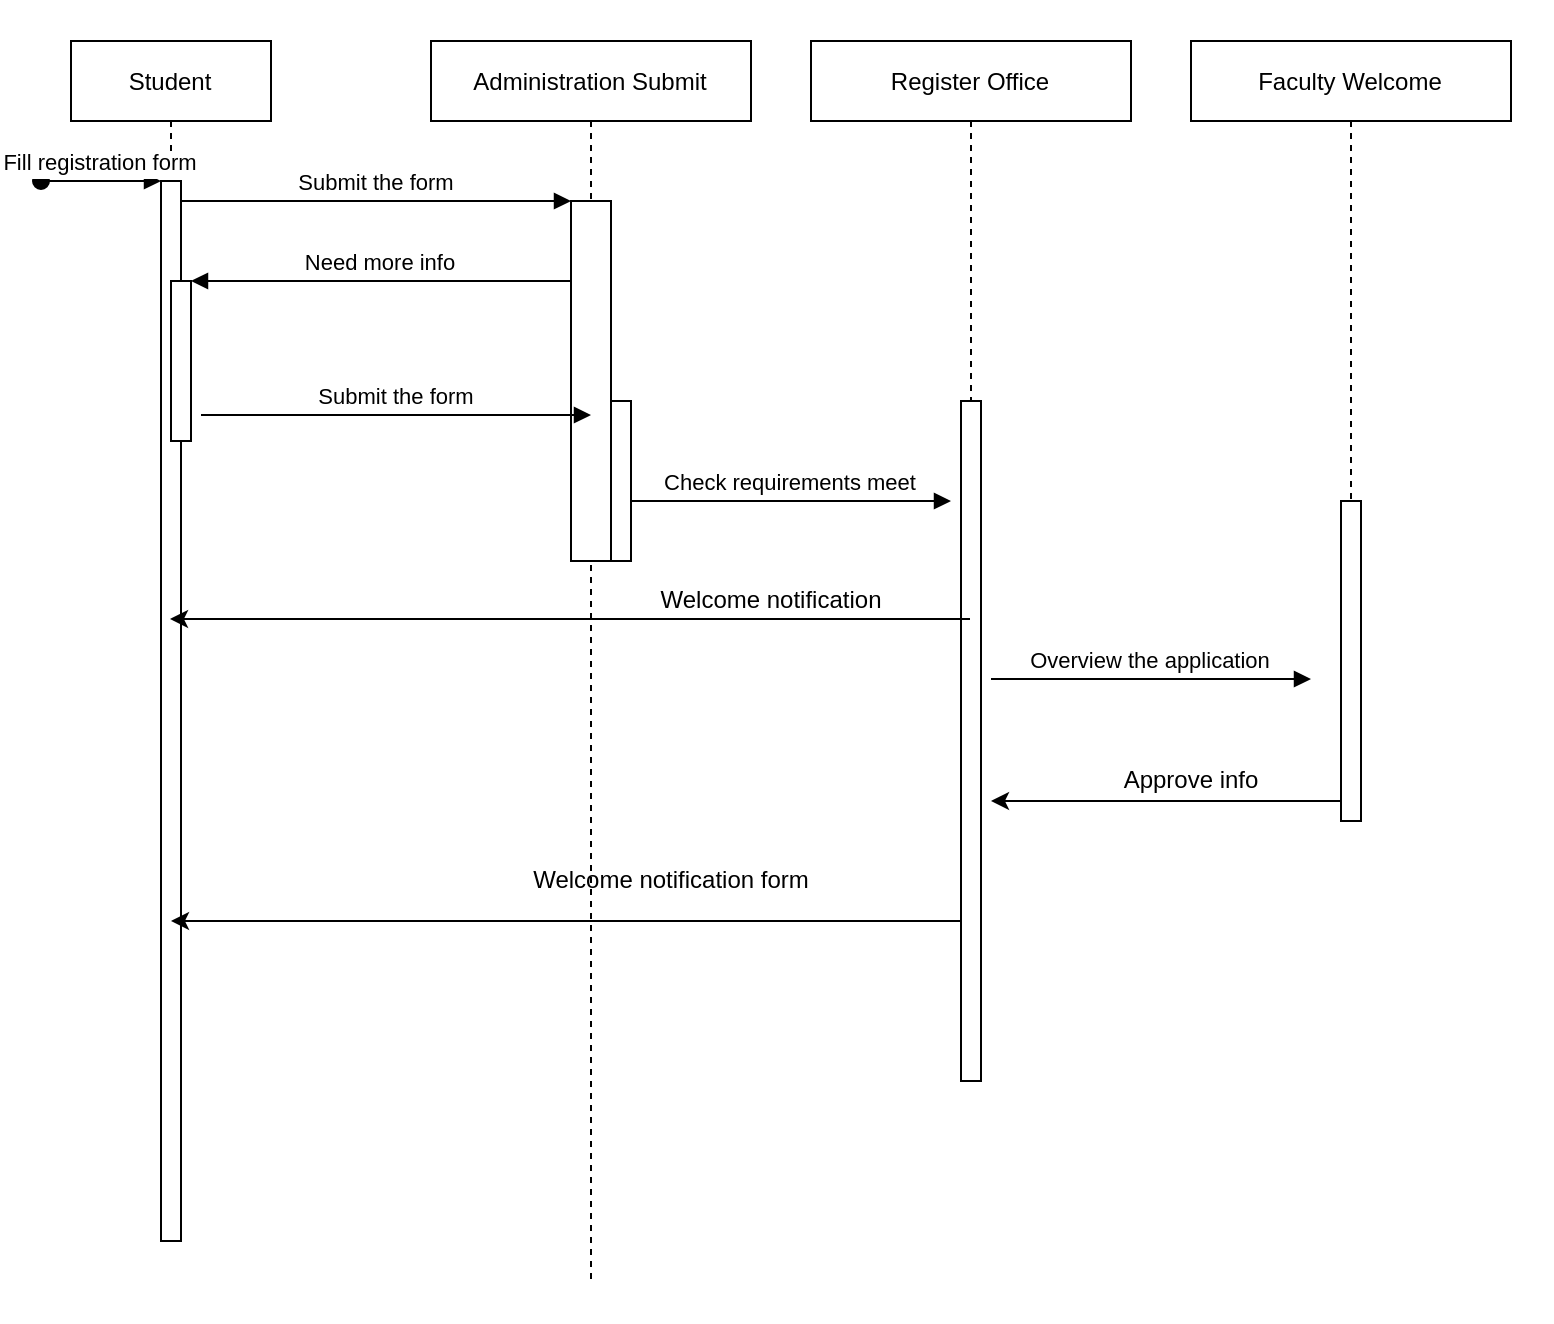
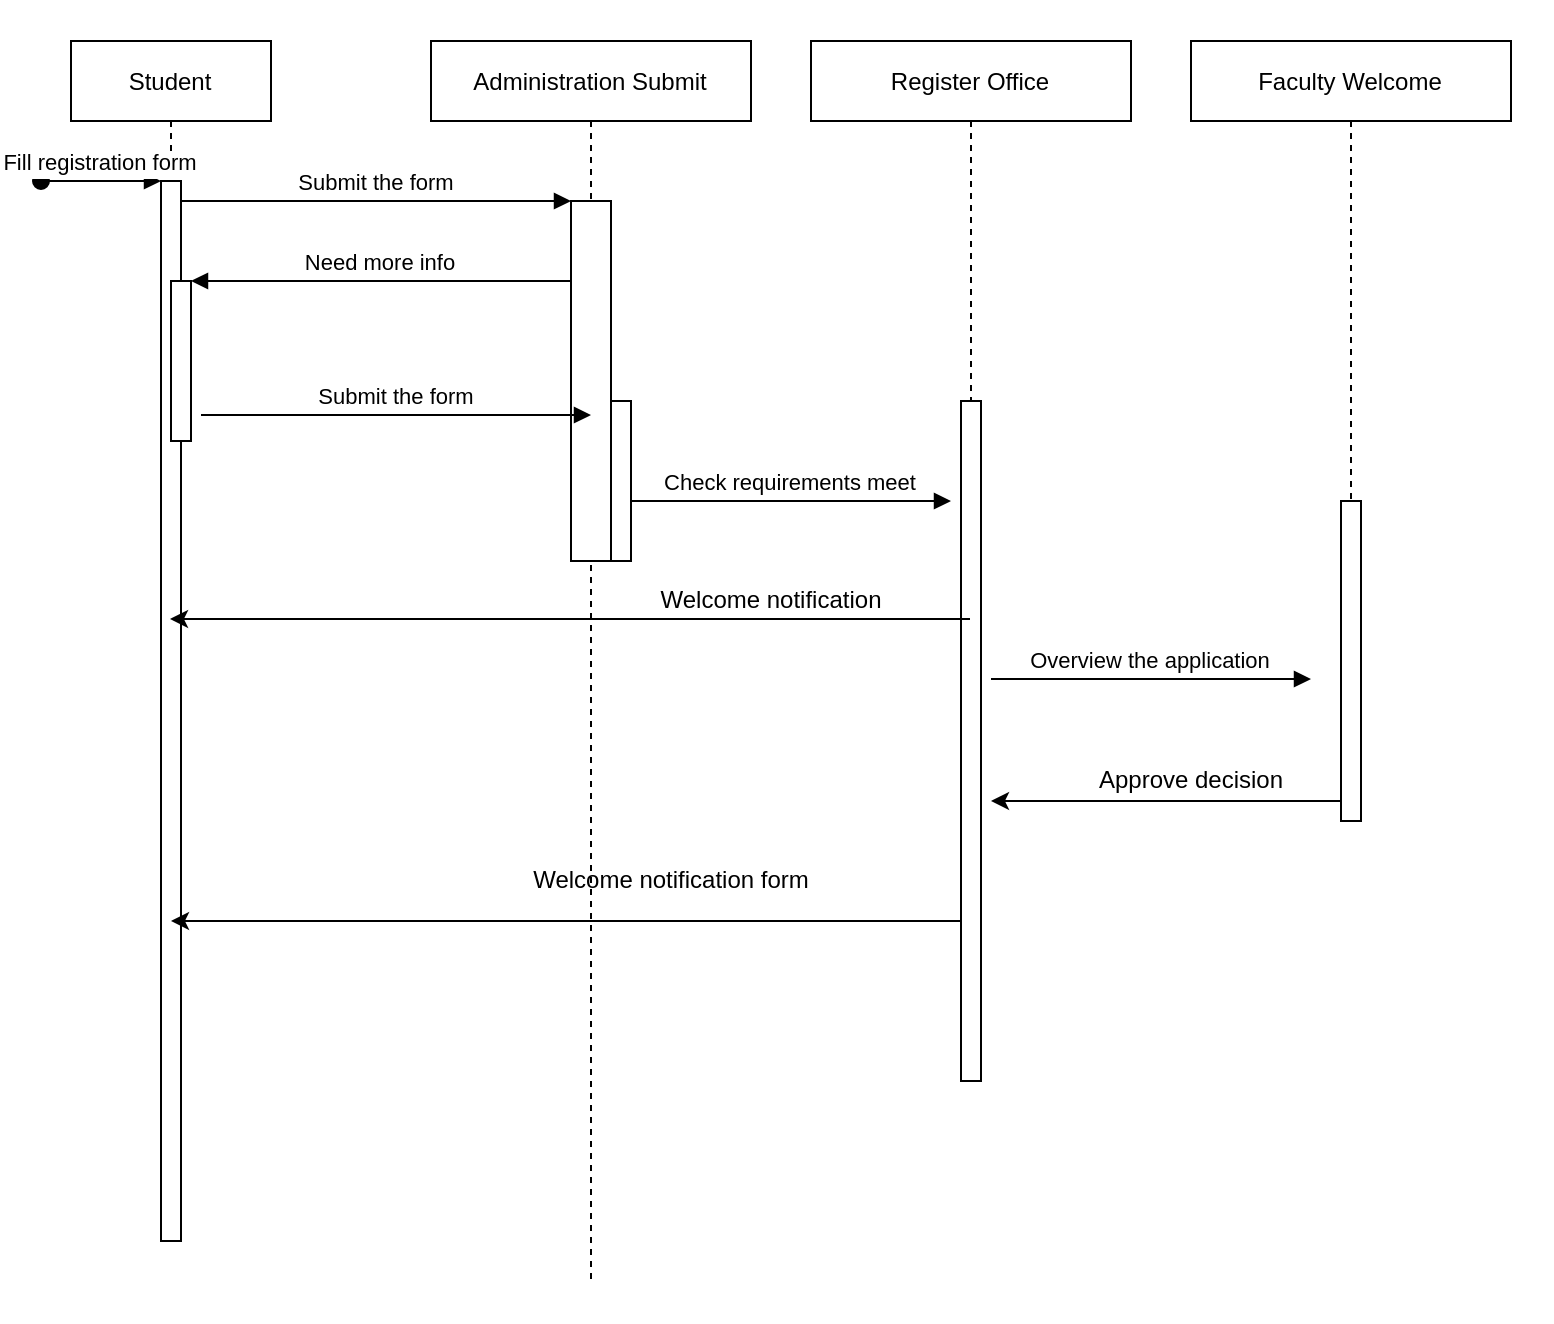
  <mxCell id="0" />
  <mxCell id="1" parent="0" />
  <mxCell id="2" value="Student" style="shape=umlLifeline;perimeter=lifelinePerimeter;container=1;collapsible=0;recursiveResize=0;rounded=0;shadow=0;strokeWidth=1;" parent="1" vertex="1"><mxGeometry x="20" y="20" width="100" height="600" as="geometry" /></mxCell>
  <mxCell id="3" value="" style="points=[];perimeter=orthogonalPerimeter;rounded=0;shadow=0;strokeWidth=1;" parent="2" vertex="1"><mxGeometry x="45" y="70" width="10" height="530" as="geometry" /></mxCell>
  <mxCell id="4" value="Fill registration form" style="verticalAlign=bottom;startArrow=oval;endArrow=block;startSize=8;shadow=0;strokeWidth=1;" parent="2" target="3" edge="1"><mxGeometry relative="1" as="geometry"><mxPoint x="-15" y="70" as="sourcePoint" /></mxGeometry></mxCell>
  <mxCell id="5" value="" style="points=[];perimeter=orthogonalPerimeter;rounded=0;shadow=0;strokeWidth=1;" parent="2" vertex="1"><mxGeometry x="50" y="120" width="10" height="80" as="geometry" /></mxCell>
  <mxCell id="6" value="Administration Submit" style="shape=umlLifeline;perimeter=lifelinePerimeter;container=1;collapsible=0;recursiveResize=0;rounded=0;shadow=0;strokeWidth=1;" parent="1" vertex="1"><mxGeometry x="200" y="20" width="160" height="620" as="geometry" /></mxCell>
  <mxCell id="7" value="" style="points=[];perimeter=orthogonalPerimeter;rounded=0;shadow=0;strokeWidth=1;" parent="6" vertex="1"><mxGeometry x="70" y="80" width="20" height="180" as="geometry" /></mxCell>
  <mxCell id="8" value="" style="points=[];perimeter=orthogonalPerimeter;rounded=0;shadow=0;strokeWidth=1;" vertex="1" parent="6"><mxGeometry x="90" y="180" width="10" height="80" as="geometry" /></mxCell>
  <mxCell id="9" value="" style="endArrow=classic;html=1;rounded=0;" edge="1" parent="6"><mxGeometry width="50" height="50" relative="1" as="geometry"><mxPoint x="270" y="440" as="sourcePoint" /><mxPoint x="-130" y="440" as="targetPoint" /></mxGeometry></mxCell>
  <mxCell id="10" value="Submit the form" style="verticalAlign=bottom;endArrow=block;entryX=0;entryY=0;shadow=0;strokeWidth=1;" parent="1" source="3" target="7" edge="1"><mxGeometry relative="1" as="geometry"><mxPoint x="175" y="100" as="sourcePoint" /></mxGeometry></mxCell>
  <mxCell id="11" value="Need more info" style="verticalAlign=bottom;endArrow=block;entryX=1;entryY=0;shadow=0;strokeWidth=1;" parent="1" source="7" target="5" edge="1"><mxGeometry relative="1" as="geometry"><mxPoint x="140" y="140" as="sourcePoint" /></mxGeometry></mxCell>
  <mxCell id="12" value="Register Office" style="shape=umlLifeline;perimeter=lifelinePerimeter;container=1;collapsible=0;recursiveResize=0;rounded=0;shadow=0;strokeWidth=1;" vertex="1" parent="1"><mxGeometry x="390" y="20" width="160" height="520" as="geometry" /></mxCell>
  <mxCell id="13" value="" style="points=[];perimeter=orthogonalPerimeter;rounded=0;shadow=0;strokeWidth=1;" vertex="1" parent="12"><mxGeometry x="75" y="180" width="10" height="340" as="geometry" /></mxCell>
  <mxCell id="14" value="Check requirements meet" style="verticalAlign=bottom;endArrow=block;shadow=0;strokeWidth=1;" edge="1" parent="12"><mxGeometry relative="1" as="geometry"><mxPoint x="-90" y="230.0" as="sourcePoint" /><mxPoint x="70" y="230" as="targetPoint" /></mxGeometry></mxCell>
  <mxCell id="15" value="Faculty Welcome" style="shape=umlLifeline;perimeter=lifelinePerimeter;container=1;collapsible=0;recursiveResize=0;rounded=0;shadow=0;strokeWidth=1;" vertex="1" parent="1"><mxGeometry x="580" y="20" width="160" height="300" as="geometry" /></mxCell>
  <mxCell id="16" value="Overview the application" style="verticalAlign=bottom;endArrow=block;shadow=0;strokeWidth=1;" edge="1" parent="15"><mxGeometry relative="1" as="geometry"><mxPoint x="-100" y="319.0" as="sourcePoint" /><mxPoint x="60" y="319" as="targetPoint" /></mxGeometry></mxCell>
  <mxCell id="17" value="Submit the form" style="verticalAlign=bottom;endArrow=block;entryX=0;entryY=0;shadow=0;strokeWidth=1;" edge="1" parent="1"><mxGeometry relative="1" as="geometry"><mxPoint x="85" y="207" as="sourcePoint" /><mxPoint x="280" y="207" as="targetPoint" /></mxGeometry></mxCell>
  <mxCell id="18" value="" style="points=[];perimeter=orthogonalPerimeter;rounded=0;shadow=0;strokeWidth=1;" vertex="1" parent="1"><mxGeometry x="655" y="250" width="10" height="160" as="geometry" /></mxCell>
  <mxCell id="19" value="" style="endArrow=classic;html=1;rounded=0;" edge="1" parent="1" target="2"><mxGeometry width="50" height="50" relative="1" as="geometry"><mxPoint x="469.5" y="309" as="sourcePoint" /><mxPoint x="282.08" y="309" as="targetPoint" /></mxGeometry></mxCell>
  <mxCell id="20" value="Welcome notification" style="text;html=1;align=center;verticalAlign=middle;resizable=0;points=[];autosize=1;strokeColor=none;fillColor=none;" vertex="1" parent="1"><mxGeometry x="305" y="290" width="130" height="20" as="geometry" /></mxCell>
  <mxCell id="21" value="" style="endArrow=classic;html=1;rounded=0;" edge="1" parent="1"><mxGeometry width="50" height="50" relative="1" as="geometry"><mxPoint x="655" y="400" as="sourcePoint" /><mxPoint x="480" y="400" as="targetPoint" /></mxGeometry></mxCell>
- <mxCell id="22" value="Approve info" style="text;html=1;align=center;verticalAlign=middle;resizable=0;points=[];autosize=1;strokeColor=none;fillColor=none;" vertex="1" parent="1"><mxGeometry x="525" y="380" width="110" height="20" as="geometry" /></mxCell>
+ <mxCell id="22" value="Approve decision" style="text;html=1;align=center;verticalAlign=middle;resizable=0;points=[];autosize=1;strokeColor=none;fillColor=none;" vertex="1" parent="1"><mxGeometry x="525" y="380" width="110" height="20" as="geometry" /></mxCell>
  <mxCell id="23" value="Welcome notification form" style="text;html=1;align=center;verticalAlign=middle;resizable=0;points=[];autosize=1;strokeColor=none;fillColor=none;" vertex="1" parent="1"><mxGeometry x="240" y="430" width="160" height="20" as="geometry" /></mxCell>
